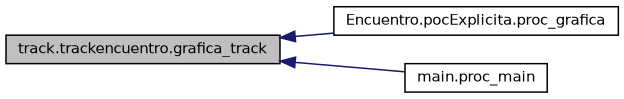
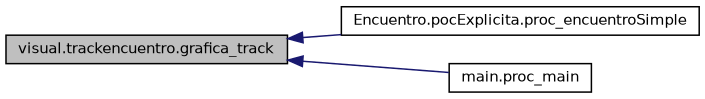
  digraph {
    rankdir=LR
    node [color=black fillcolor=white fontname=Helvetica fontsize=10 shape=record style=filled]
    edge [color=midnightblue dir=back fontname=Helvetica fontsize=10 labelfontname=Helvetica labelfontsize=10 style=solid]
-   n1 [fillcolor=grey75 fontcolor=black height=0.2 label="track.trackencuentro.grafica_track" width=0.4]
-   n2 [height=0.2 label="Encuentro.pocExplicita.proc_grafica" width=0.4]
+   n1 [fillcolor=grey75 fontcolor=black height=0.2 label="visual.trackencuentro.grafica_track" width=0.4]
+   n2 [height=0.2 label="Encuentro.pocExplicita.proc_encuentroSimple" width=0.4]
    n3 [height=0.2 label="main.proc_main" width=0.4]
    n1 -> n2
    n1 -> n3
  }
